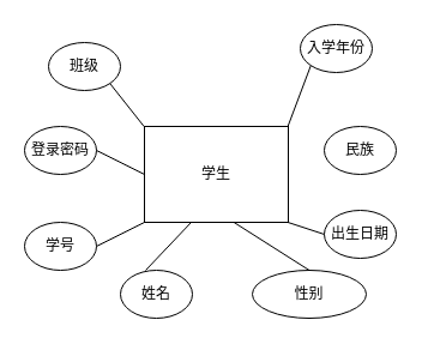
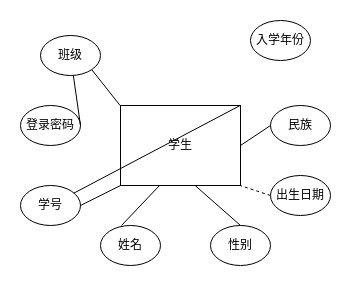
  <mxCell id="0" />
  <mxCell id="1" parent="0" />
  <mxCell id="2" value="学生" style="rounded=0;whiteSpace=wrap;html=1;" vertex="1" parent="1"><mxGeometry x="120" y="105" width="120" height="80" as="geometry" /></mxCell>
  <mxCell id="3" value="学号" style="ellipse;whiteSpace=wrap;html=1;" vertex="1" parent="1"><mxGeometry x="20" y="185" width="60" height="40" as="geometry" /></mxCell>
- <mxCell id="4" value="性别" style="ellipse;whiteSpace=wrap;html=1;" vertex="1" parent="1"><mxGeometry x="210" y="225" width="95" height="40" as="geometry" /></mxCell>
+ <mxCell id="4" value="性别" style="ellipse;whiteSpace=wrap;html=1;" vertex="1" parent="1"><mxGeometry x="210" y="225" width="60" height="40" as="geometry" /></mxCell>
  <mxCell id="5" value="姓名" style="ellipse;whiteSpace=wrap;html=1;" vertex="1" parent="1"><mxGeometry x="100" y="225" width="60" height="40" as="geometry" /></mxCell>
  <mxCell id="6" value="出生日期" style="ellipse;whiteSpace=wrap;html=1;" vertex="1" parent="1"><mxGeometry x="270" y="175" width="60" height="40" as="geometry" /></mxCell>
  <mxCell id="7" value="民族" style="ellipse;whiteSpace=wrap;html=1;" vertex="1" parent="1"><mxGeometry x="270" y="105" width="60" height="40" as="geometry" /></mxCell>
  <mxCell id="8" value="入学年份" style="ellipse;whiteSpace=wrap;html=1;" vertex="1" parent="1"><mxGeometry x="250" y="20" width="60" height="40" as="geometry" /></mxCell>
  <mxCell id="9" value="班级" style="ellipse;whiteSpace=wrap;html=1;" vertex="1" parent="1"><mxGeometry x="40" y="35" width="60" height="40" as="geometry" /></mxCell>
  <mxCell id="10" value="登录密码" style="ellipse;whiteSpace=wrap;html=1;" vertex="1" parent="1"><mxGeometry x="20" y="105" width="60" height="40" as="geometry" /></mxCell>
  <mxCell id="11" value="" style="endArrow=none;html=1;exitX=0.325;exitY=1;exitDx=0;exitDy=0;exitPerimeter=0;" edge="1" parent="1" source="2"><mxGeometry width="50" height="50" relative="1" as="geometry"><mxPoint x="121" y="185" as="sourcePoint" /><mxPoint x="121" y="225" as="targetPoint" /></mxGeometry></mxCell>
  <mxCell id="12" value="" style="endArrow=none;html=1;entryX=0.622;entryY=1;entryDx=0;entryDy=0;entryPerimeter=0;exitX=0.5;exitY=0;exitDx=0;exitDy=0;" edge="1" parent="1" source="4" target="2"><mxGeometry width="50" height="50" relative="1" as="geometry"><mxPoint x="20" y="335" as="sourcePoint" /><mxPoint x="70" y="285" as="targetPoint" /></mxGeometry></mxCell>
  <mxCell id="13" value="" style="endArrow=none;html=1;exitX=1;exitY=0.5;exitDx=0;exitDy=0;" edge="1" parent="1" source="3"><mxGeometry width="50" height="50" relative="1" as="geometry"><mxPoint x="20" y="335" as="sourcePoint" /><mxPoint x="120" y="185" as="targetPoint" /></mxGeometry></mxCell>
- <mxCell id="14" value="" style="endArrow=none;html=1;exitX=0;exitY=0.5;exitDx=0;exitDy=0;entryX=0.997;entryY=1;entryDx=0;entryDy=0;entryPerimeter=0;" edge="1" parent="1" source="6" target="2"><mxGeometry width="50" height="50" relative="1" as="geometry"><mxPoint x="20" y="335" as="sourcePoint" /><mxPoint x="260" y="205" as="targetPoint" /></mxGeometry></mxCell>
- <mxCell id="16" value="" style="endArrow=none;html=1;entryX=0;entryY=0.5;entryDx=0;entryDy=0;exitX=1;exitY=0.5;exitDx=0;exitDy=0;exitPerimeter=0;" edge="1" parent="1" source="10" target="2"><mxGeometry width="50" height="50" relative="1" as="geometry"><mxPoint x="20" y="335" as="sourcePoint" /><mxPoint x="70" y="285" as="targetPoint" /></mxGeometry></mxCell>
+ <mxCell id="14" value="" style="endArrow=none;html=1;exitX=0;exitY=0.5;exitDx=0;exitDy=0;entryX=0.997;entryY=1;entryDx=0;entryDy=0;entryPerimeter=0;dashed=1;" edge="1" parent="1" source="6" target="2"><mxGeometry width="50" height="50" relative="1" as="geometry"><mxPoint x="20" y="335" as="sourcePoint" /><mxPoint x="260" y="205" as="targetPoint" /></mxGeometry></mxCell>
+ <mxCell id="15" value="" style="endArrow=none;html=1;entryX=0;entryY=0.5;entryDx=0;entryDy=0;exitX=1;exitY=0.5;exitDx=0;exitDy=0;" edge="1" parent="1" source="2" target="7"><mxGeometry width="50" height="50" relative="1" as="geometry"><mxPoint x="240" y="145" as="sourcePoint" /><mxPoint x="70" y="285" as="targetPoint" /></mxGeometry></mxCell>
+ <mxCell id="16" value="" style="endArrow=none;html=1;exitX=1;exitY=0.5;exitDx=0;exitDy=0;exitPerimeter=0;" edge="1" parent="1" source="10" target="9"><mxGeometry width="50" height="50" relative="1" as="geometry"><mxPoint x="20" y="335" as="sourcePoint" /><mxPoint x="70" y="285" as="targetPoint" /></mxGeometry></mxCell>
  <mxCell id="17" value="" style="endArrow=none;html=1;entryX=1;entryY=1;entryDx=0;entryDy=0;exitX=-0.003;exitY=0;exitDx=0;exitDy=0;exitPerimeter=0;" edge="1" parent="1" source="2" target="9"><mxGeometry width="50" height="50" relative="1" as="geometry"><mxPoint x="20" y="335" as="sourcePoint" /><mxPoint x="70" y="285" as="targetPoint" /></mxGeometry></mxCell>
- <mxCell id="18" value="" style="endArrow=none;html=1;entryX=0;entryY=1;entryDx=0;entryDy=0;exitX=0.997;exitY=0;exitDx=0;exitDy=0;exitPerimeter=0;" edge="1" parent="1" source="2" target="8"><mxGeometry width="50" height="50" relative="1" as="geometry"><mxPoint x="20" y="335" as="sourcePoint" /><mxPoint x="70" y="285" as="targetPoint" /></mxGeometry></mxCell>
+ <mxCell id="18" value="" style="endArrow=none;html=1;exitX=0.997;exitY=0;exitDx=0;exitDy=0;exitPerimeter=0;" edge="1" parent="1" source="2" target="3"><mxGeometry width="50" height="50" relative="1" as="geometry"><mxPoint x="20" y="335" as="sourcePoint" /><mxPoint x="70" y="285" as="targetPoint" /></mxGeometry></mxCell>
